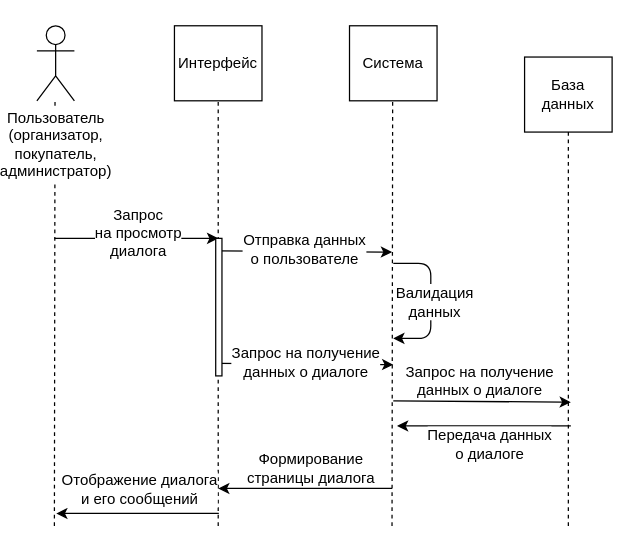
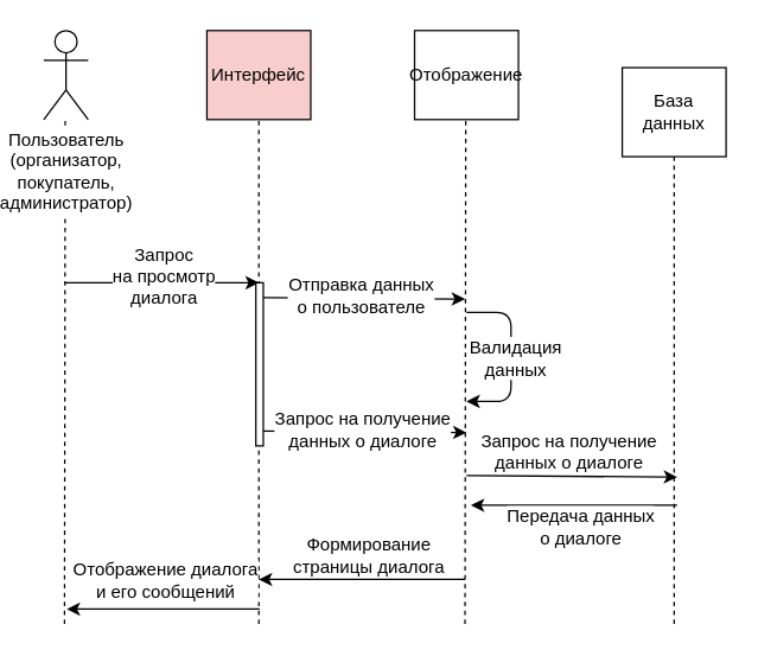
  <mxCell id="0" />
  <mxCell id="1" parent="0" />
- <mxCell id="2" value="Интерфейс" style="rounded=0;whiteSpace=wrap;html=1;" vertex="1" parent="1"><mxGeometry x="130" y="20" width="70" height="60" as="geometry" /></mxCell>
- <mxCell id="3" value="Система" style="rounded=0;whiteSpace=wrap;html=1;" vertex="1" parent="1"><mxGeometry x="270" y="20" width="70" height="60" as="geometry" /></mxCell>
+ <mxCell id="2" value="Интерфейс" style="rounded=0;whiteSpace=wrap;html=1;fillColor=#f8cecc;" vertex="1" parent="1"><mxGeometry x="130" y="20" width="70" height="60" as="geometry" /></mxCell>
+ <mxCell id="3" value="Отображение" style="rounded=0;whiteSpace=wrap;html=1;" vertex="1" parent="1"><mxGeometry x="270" y="20" width="70" height="60" as="geometry" /></mxCell>
  <mxCell id="4" value="База данных" style="rounded=0;whiteSpace=wrap;html=1;" vertex="1" parent="1"><mxGeometry x="410" y="45" width="70" height="60" as="geometry" /></mxCell>
  <mxCell id="5" value="" style="endArrow=none;dashed=1;html=1;entryX=0.5;entryY=1;entryDx=0;entryDy=0;" edge="1" parent="1" target="4"><mxGeometry width="50" height="50" relative="1" as="geometry"><mxPoint x="445" y="420" as="sourcePoint" /><mxPoint x="50" y="120" as="targetPoint" /></mxGeometry></mxCell>
  <mxCell id="6" value="" style="endArrow=none;dashed=1;html=1;entryX=0.5;entryY=1;entryDx=0;entryDy=0;" edge="1" parent="1"><mxGeometry width="50" height="50" relative="1" as="geometry"><mxPoint x="304" y="420" as="sourcePoint" /><mxPoint x="304.5" y="80" as="targetPoint" /></mxGeometry></mxCell>
  <mxCell id="7" value="" style="endArrow=none;dashed=1;html=1;entryX=0.5;entryY=1;entryDx=0;entryDy=0;" edge="1" parent="1"><mxGeometry width="50" height="50" relative="1" as="geometry"><mxPoint x="165" y="420" as="sourcePoint" /><mxPoint x="165" y="80" as="targetPoint" /></mxGeometry></mxCell>
  <mxCell id="8" value="" style="endArrow=none;dashed=1;html=1;entryX=0.5;entryY=1;entryDx=0;entryDy=0;" edge="1" parent="1"><mxGeometry width="50" height="50" relative="1" as="geometry"><mxPoint x="34" y="420" as="sourcePoint" /><mxPoint x="34.5" y="80" as="targetPoint" /></mxGeometry></mxCell>
  <mxCell id="9" value="Пользователь&lt;br&gt;(организатор,&lt;br&gt;покупатель,&lt;br&gt;администратор)&lt;br&gt;" style="shape=umlActor;verticalLabelPosition=bottom;labelBackgroundColor=#ffffff;verticalAlign=top;html=1;outlineConnect=0;" vertex="1" parent="1"><mxGeometry x="20" y="20" width="30" height="60" as="geometry" /></mxCell>
  <mxCell id="10" value="" style="endArrow=classic;html=1;" edge="1" parent="1"><mxGeometry width="50" height="50" relative="1" as="geometry"><mxPoint x="34" y="190" as="sourcePoint" /><mxPoint x="165" y="190" as="targetPoint" /></mxGeometry></mxCell>
  <mxCell id="11" value="Запрос&lt;br&gt;на просмотр&lt;br&gt;диалога&lt;br&gt;" style="text;html=1;resizable=0;points=[];align=center;verticalAlign=middle;labelBackgroundColor=#ffffff;" vertex="1" connectable="0" parent="10"><mxGeometry x="0.23" relative="1" as="geometry"><mxPoint x="-15" y="-5" as="offset" /></mxGeometry></mxCell>
  <mxCell id="12" value="" style="endArrow=classic;html=1;" edge="1" parent="1"><mxGeometry width="50" height="50" relative="1" as="geometry"><mxPoint x="166" y="290" as="sourcePoint" /><mxPoint x="305" y="291" as="targetPoint" /></mxGeometry></mxCell>
  <mxCell id="13" value="Запрос на получение&lt;br&gt;данных о диалоге&lt;br&gt;" style="text;html=1;resizable=0;points=[];align=center;verticalAlign=middle;labelBackgroundColor=#ffffff;" vertex="1" connectable="0" parent="12"><mxGeometry x="-0.143" y="-1" relative="1" as="geometry"><mxPoint x="9" y="-3" as="offset" /></mxGeometry></mxCell>
  <mxCell id="14" value="" style="endArrow=classic;html=1;" edge="1" parent="1"><mxGeometry width="50" height="50" relative="1" as="geometry"><mxPoint x="305" y="320" as="sourcePoint" /><mxPoint x="447" y="321" as="targetPoint" /></mxGeometry></mxCell>
  <mxCell id="15" value="Запрос на&amp;nbsp;получение&lt;br&gt;данных о диалоге&lt;br&gt;" style="text;html=1;resizable=0;points=[];align=center;verticalAlign=middle;labelBackgroundColor=#ffffff;" vertex="1" connectable="0" parent="14"><mxGeometry x="0.279" relative="1" as="geometry"><mxPoint x="-22" y="-17" as="offset" /></mxGeometry></mxCell>
  <mxCell id="16" value="" style="endArrow=classic;html=1;" edge="1" parent="1"><mxGeometry width="50" height="50" relative="1" as="geometry"><mxPoint x="447" y="340" as="sourcePoint" /><mxPoint x="308" y="340" as="targetPoint" /></mxGeometry></mxCell>
  <mxCell id="17" value="Передача данных&lt;br&gt;о диалоге&lt;br&gt;" style="text;html=1;resizable=0;points=[];align=center;verticalAlign=middle;labelBackgroundColor=#ffffff;" vertex="1" connectable="0" parent="16"><mxGeometry x="-0.358" y="1" relative="1" as="geometry"><mxPoint x="-21" y="13" as="offset" /></mxGeometry></mxCell>
  <mxCell id="18" value="" style="endArrow=classic;html=1;" edge="1" parent="1"><mxGeometry width="50" height="50" relative="1" as="geometry"><mxPoint x="304" y="390" as="sourcePoint" /><mxPoint x="165" y="390" as="targetPoint" /></mxGeometry></mxCell>
  <mxCell id="19" value="Формирование&lt;br&gt;страницы диалога&lt;br&gt;" style="text;html=1;resizable=0;points=[];align=center;verticalAlign=middle;labelBackgroundColor=#ffffff;fillColor=none;" vertex="1" connectable="0" parent="18"><mxGeometry x="0.175" y="-2" relative="1" as="geometry"><mxPoint x="16" y="-15" as="offset" /></mxGeometry></mxCell>
  <mxCell id="20" value="" style="endArrow=classic;html=1;" edge="1" parent="1"><mxGeometry width="50" height="50" relative="1" as="geometry"><mxPoint x="165.5" y="410" as="sourcePoint" /><mxPoint x="35.5" y="410" as="targetPoint" /></mxGeometry></mxCell>
  <mxCell id="21" value="Отображение диалога&lt;br&gt;и его сообщений&lt;br&gt;" style="text;html=1;resizable=0;points=[];align=center;verticalAlign=middle;labelBackgroundColor=#ffffff;" vertex="1" connectable="0" parent="20"><mxGeometry x="-0.122" relative="1" as="geometry"><mxPoint x="-7.5" y="-20" as="offset" /></mxGeometry></mxCell>
  <mxCell id="22" value="" style="endArrow=classic;html=1;" edge="1" parent="1"><mxGeometry width="50" height="50" relative="1" as="geometry"><mxPoint x="165" y="200" as="sourcePoint" /><mxPoint x="304" y="201" as="targetPoint" /></mxGeometry></mxCell>
  <mxCell id="23" value="Отправка данных&lt;br&gt;о пользователе&lt;br&gt;" style="text;html=1;resizable=0;points=[];align=center;verticalAlign=middle;labelBackgroundColor=#ffffff;" vertex="1" connectable="0" parent="22"><mxGeometry x="-0.143" y="-1" relative="1" as="geometry"><mxPoint x="9" y="-3" as="offset" /></mxGeometry></mxCell>
  <mxCell id="24" value="" style="endArrow=classic;html=1;" edge="1" parent="1"><mxGeometry width="50" height="50" relative="1" as="geometry"><mxPoint x="305" y="210" as="sourcePoint" /><mxPoint x="305" y="270" as="targetPoint" /><Array as="points"><mxPoint x="335" y="210" /><mxPoint x="335" y="270" /></Array></mxGeometry></mxCell>
  <mxCell id="25" value="Валидация&lt;br&gt;данных&lt;br&gt;" style="text;html=1;resizable=0;points=[];align=center;verticalAlign=middle;labelBackgroundColor=#ffffff;" vertex="1" connectable="0" parent="24"><mxGeometry x="0.079" relative="1" as="geometry"><mxPoint x="2" y="-5" as="offset" /></mxGeometry></mxCell>
  <mxCell id="26" value="" style="rounded=0;whiteSpace=wrap;html=1;" vertex="1" parent="1"><mxGeometry x="163" y="190" width="5" height="110" as="geometry" /></mxCell>
